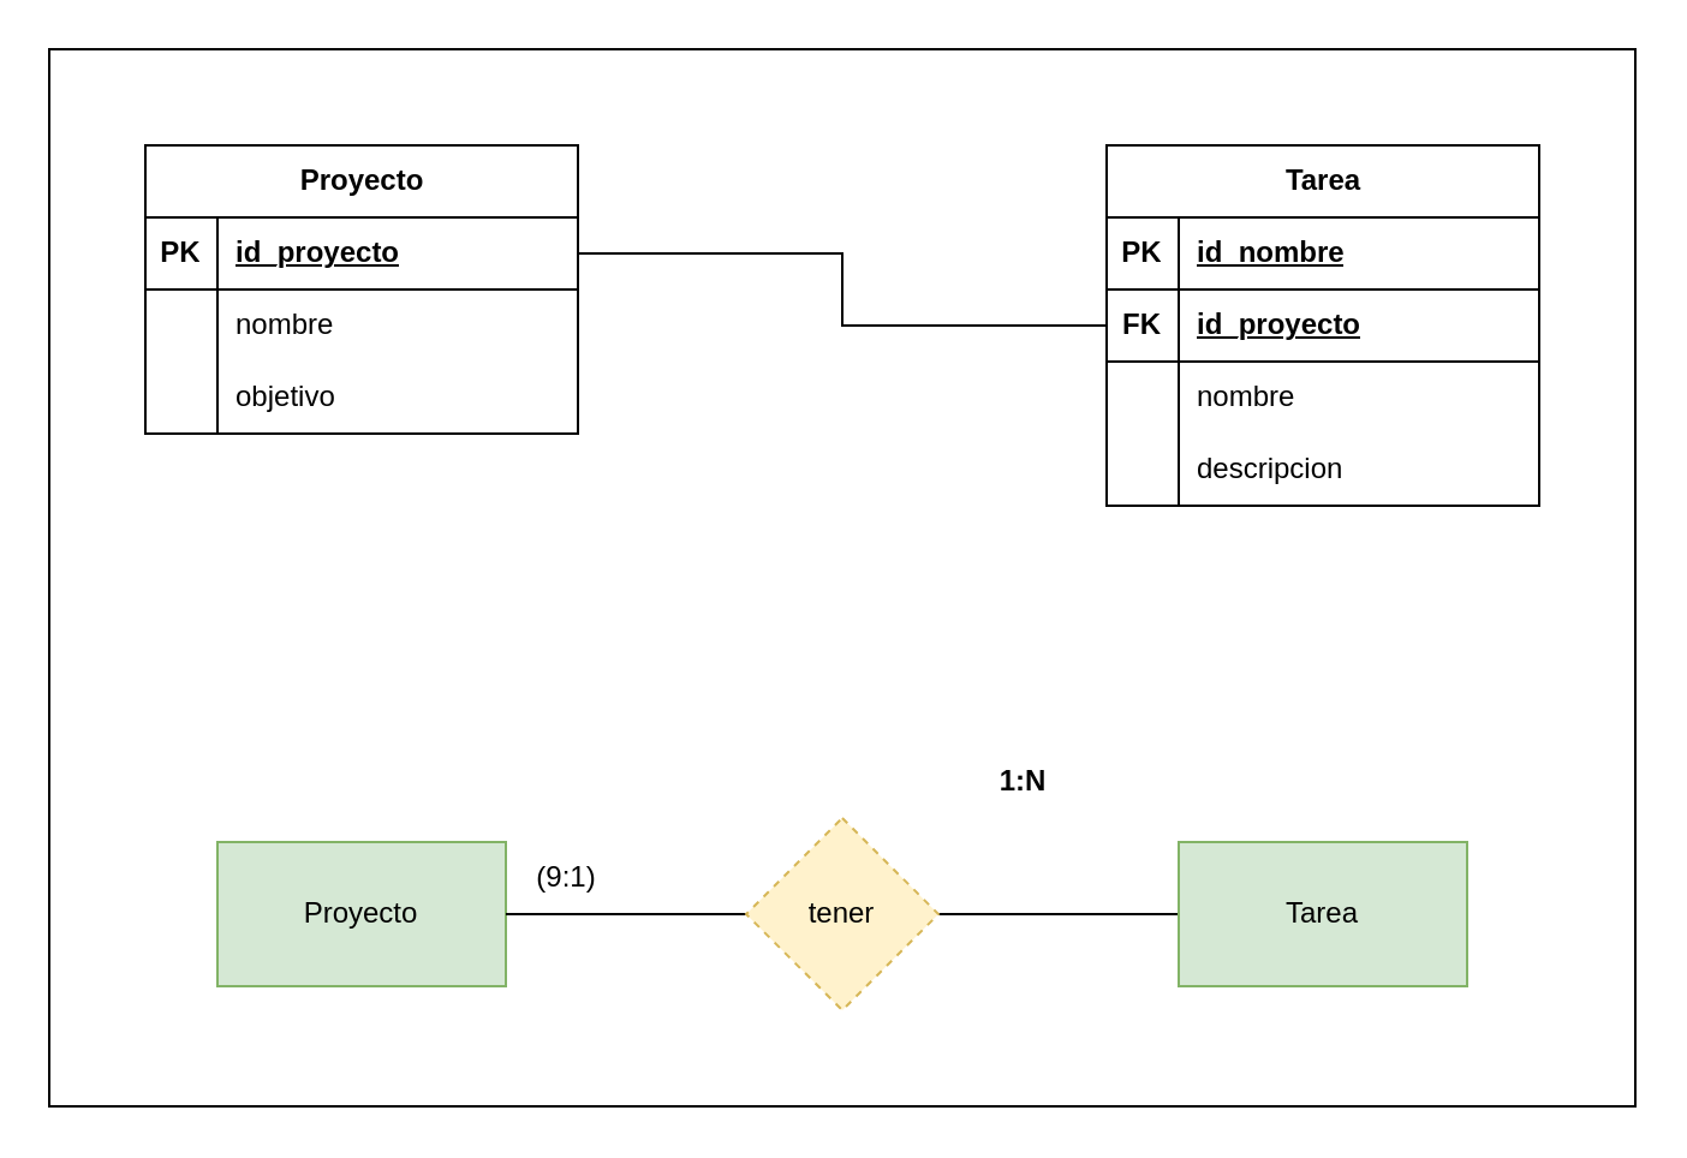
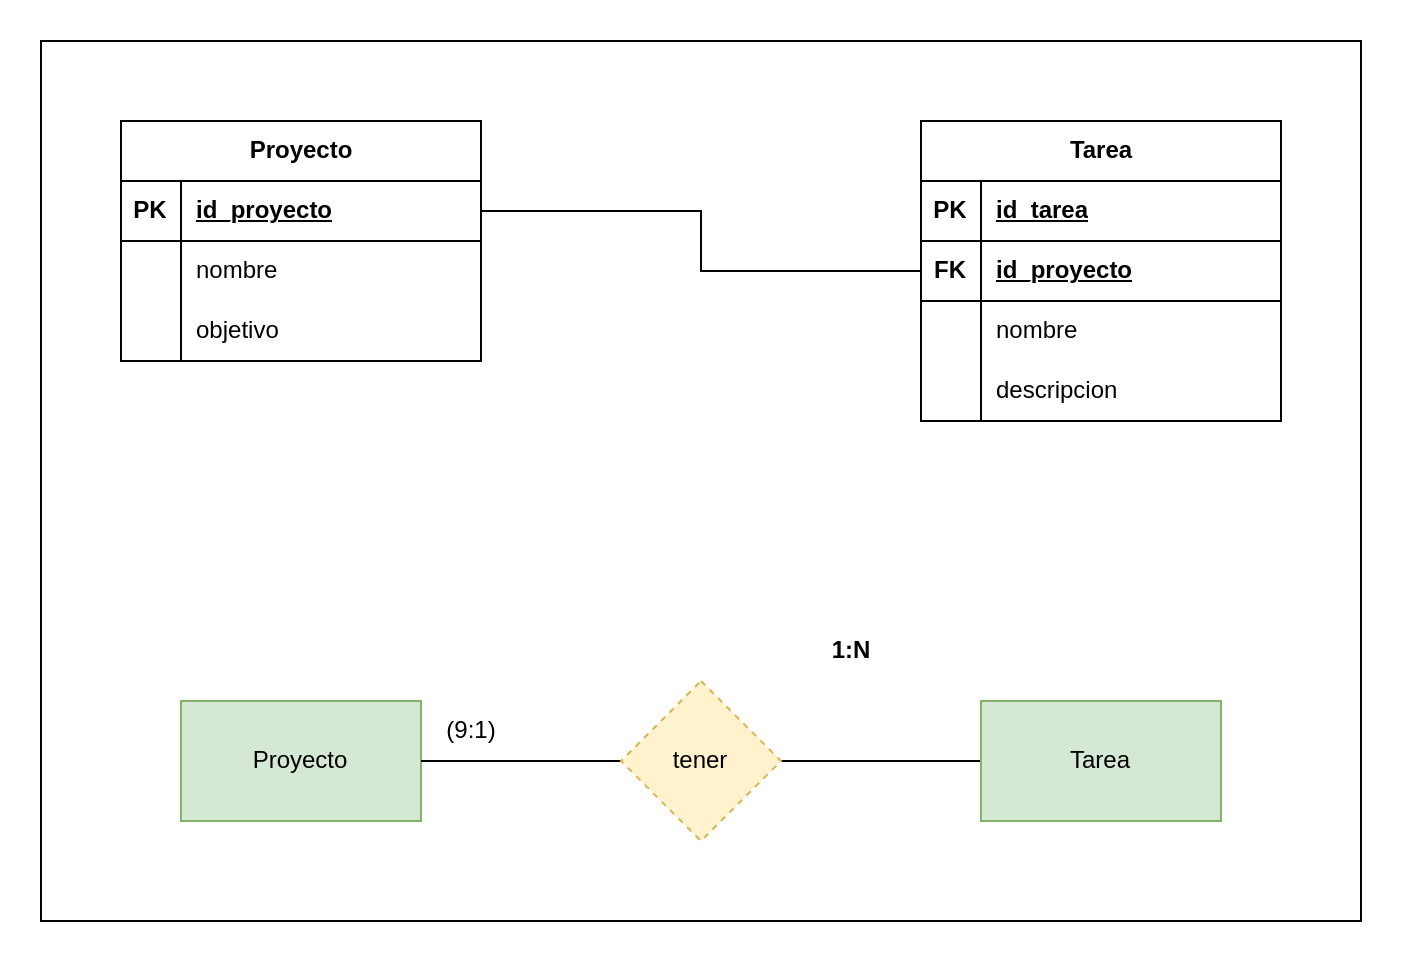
  <mxCell id="0" />
  <mxCell id="1" parent="0" />
  <mxCell id="2" value="" style="group" vertex="1" connectable="0" parent="1"><mxGeometry width="660" height="440" as="geometry" x="20" y="20" /></mxCell>
  <mxCell id="3" value="" style="rounded=0;whiteSpace=wrap;html=1;" vertex="1" parent="2"><mxGeometry width="660" height="440" as="geometry" /></mxCell>
  <mxCell id="4" value="Proyecto" style="rounded=0;whiteSpace=wrap;html=1;fillColor=#d5e8d4;strokeColor=#82b366;" vertex="1" parent="2"><mxGeometry x="70" y="330" width="120" height="60" as="geometry" /></mxCell>
  <mxCell id="5" style="edgeStyle=orthogonalEdgeStyle;rounded=0;orthogonalLoop=1;jettySize=auto;html=1;exitX=0;exitY=0.5;exitDx=0;exitDy=0;entryX=1;entryY=0.5;entryDx=0;entryDy=0;endArrow=none;startFill=0;" edge="1" parent="2" source="7" target="4"><mxGeometry relative="1" as="geometry" /></mxCell>
  <mxCell id="6" style="edgeStyle=orthogonalEdgeStyle;rounded=0;orthogonalLoop=1;jettySize=auto;html=1;exitX=1;exitY=0.5;exitDx=0;exitDy=0;entryX=0;entryY=0.5;entryDx=0;entryDy=0;endArrow=none;startFill=0;" edge="1" parent="2" source="7" target="8"><mxGeometry relative="1" as="geometry" /></mxCell>
  <mxCell id="7" value="tener" style="rhombus;whiteSpace=wrap;html=1;fillColor=#fff2cc;strokeColor=#d6b656;dashed=1;" vertex="1" parent="2"><mxGeometry x="290" y="320" width="80" height="80" as="geometry" /></mxCell>
  <mxCell id="8" value="Tarea" style="rounded=0;whiteSpace=wrap;html=1;fillColor=#d5e8d4;strokeColor=#82b366;" vertex="1" parent="2"><mxGeometry x="470" y="330" width="120" height="60" as="geometry" /></mxCell>
  <mxCell id="9" value="(9:1)" style="text;html=1;align=center;verticalAlign=middle;resizable=0;points=[];autosize=1;strokeColor=none;fillColor=none;" vertex="1" parent="2"><mxGeometry x="190" y="330" width="50" height="30" as="geometry" /></mxCell>
  <mxCell id="10" value="1:N" style="text;html=1;align=center;verticalAlign=middle;resizable=0;points=[];autosize=1;strokeColor=none;fillColor=none;fontStyle=1" vertex="1" parent="2"><mxGeometry x="385" y="290" width="40" height="30" as="geometry" /></mxCell>
  <mxCell id="11" value="Proyecto" style="shape=table;startSize=30;container=1;collapsible=1;childLayout=tableLayout;fixedRows=1;rowLines=0;fontStyle=1;align=center;resizeLast=1;html=1;" vertex="1" parent="2"><mxGeometry x="40" y="40" width="180" height="120" as="geometry" /></mxCell>
  <mxCell id="12" value="" style="shape=tableRow;horizontal=0;startSize=0;swimlaneHead=0;swimlaneBody=0;fillColor=none;collapsible=0;dropTarget=0;points=[[0,0.5],[1,0.5]];portConstraint=eastwest;top=0;left=0;right=0;bottom=1;" vertex="1" parent="11"><mxGeometry y="30" width="180" height="30" as="geometry" /></mxCell>
  <mxCell id="13" value="PK" style="shape=partialRectangle;connectable=0;fillColor=none;top=0;left=0;bottom=0;right=0;fontStyle=1;overflow=hidden;whiteSpace=wrap;html=1;" vertex="1" parent="12"><mxGeometry width="30" height="30" as="geometry"><mxRectangle width="30" height="30" as="alternateBounds" /></mxGeometry></mxCell>
  <mxCell id="14" value="id_proyecto" style="shape=partialRectangle;connectable=0;fillColor=none;top=0;left=0;bottom=0;right=0;align=left;spacingLeft=6;fontStyle=5;overflow=hidden;whiteSpace=wrap;html=1;" vertex="1" parent="12"><mxGeometry x="30" width="150" height="30" as="geometry"><mxRectangle width="150" height="30" as="alternateBounds" /></mxGeometry></mxCell>
  <mxCell id="15" value="" style="shape=tableRow;horizontal=0;startSize=0;swimlaneHead=0;swimlaneBody=0;fillColor=none;collapsible=0;dropTarget=0;points=[[0,0.5],[1,0.5]];portConstraint=eastwest;top=0;left=0;right=0;bottom=0;" vertex="1" parent="11"><mxGeometry y="60" width="180" height="30" as="geometry" /></mxCell>
  <mxCell id="16" value="" style="shape=partialRectangle;connectable=0;fillColor=none;top=0;left=0;bottom=0;right=0;editable=1;overflow=hidden;whiteSpace=wrap;html=1;" vertex="1" parent="15"><mxGeometry width="30" height="30" as="geometry"><mxRectangle width="30" height="30" as="alternateBounds" /></mxGeometry></mxCell>
  <mxCell id="17" value="nombre" style="shape=partialRectangle;connectable=0;fillColor=none;top=0;left=0;bottom=0;right=0;align=left;spacingLeft=6;overflow=hidden;whiteSpace=wrap;html=1;" vertex="1" parent="15"><mxGeometry x="30" width="150" height="30" as="geometry"><mxRectangle width="150" height="30" as="alternateBounds" /></mxGeometry></mxCell>
  <mxCell id="18" value="" style="shape=tableRow;horizontal=0;startSize=0;swimlaneHead=0;swimlaneBody=0;fillColor=none;collapsible=0;dropTarget=0;points=[[0,0.5],[1,0.5]];portConstraint=eastwest;top=0;left=0;right=0;bottom=0;" vertex="1" parent="11"><mxGeometry y="90" width="180" height="30" as="geometry" /></mxCell>
  <mxCell id="19" value="" style="shape=partialRectangle;connectable=0;fillColor=none;top=0;left=0;bottom=0;right=0;editable=1;overflow=hidden;whiteSpace=wrap;html=1;" vertex="1" parent="18"><mxGeometry width="30" height="30" as="geometry"><mxRectangle width="30" height="30" as="alternateBounds" /></mxGeometry></mxCell>
  <mxCell id="20" value="objetivo" style="shape=partialRectangle;connectable=0;fillColor=none;top=0;left=0;bottom=0;right=0;align=left;spacingLeft=6;overflow=hidden;whiteSpace=wrap;html=1;" vertex="1" parent="18"><mxGeometry x="30" width="150" height="30" as="geometry"><mxRectangle width="150" height="30" as="alternateBounds" /></mxGeometry></mxCell>
  <mxCell id="21" value="Tarea" style="shape=table;startSize=30;container=1;collapsible=1;childLayout=tableLayout;fixedRows=1;rowLines=0;fontStyle=1;align=center;resizeLast=1;html=1;" vertex="1" parent="2"><mxGeometry x="440" y="40" width="180" height="150" as="geometry" /></mxCell>
  <mxCell id="22" value="" style="shape=tableRow;horizontal=0;startSize=0;swimlaneHead=0;swimlaneBody=0;fillColor=none;collapsible=0;dropTarget=0;points=[[0,0.5],[1,0.5]];portConstraint=eastwest;top=0;left=0;right=0;bottom=1;" vertex="1" parent="21"><mxGeometry y="30" width="180" height="30" as="geometry" /></mxCell>
  <mxCell id="23" value="PK" style="shape=partialRectangle;connectable=0;fillColor=none;top=0;left=0;bottom=0;right=0;fontStyle=1;overflow=hidden;whiteSpace=wrap;html=1;" vertex="1" parent="22"><mxGeometry width="30" height="30" as="geometry"><mxRectangle width="30" height="30" as="alternateBounds" /></mxGeometry></mxCell>
- <mxCell id="24" value="id_nombre" style="shape=partialRectangle;connectable=0;fillColor=none;top=0;left=0;bottom=0;right=0;align=left;spacingLeft=6;fontStyle=5;overflow=hidden;whiteSpace=wrap;html=1;" vertex="1" parent="22"><mxGeometry x="30" width="150" height="30" as="geometry"><mxRectangle width="150" height="30" as="alternateBounds" /></mxGeometry></mxCell>
+ <mxCell id="24" value="id_tarea" style="shape=partialRectangle;connectable=0;fillColor=none;top=0;left=0;bottom=0;right=0;align=left;spacingLeft=6;fontStyle=5;overflow=hidden;whiteSpace=wrap;html=1;" vertex="1" parent="22"><mxGeometry x="30" width="150" height="30" as="geometry"><mxRectangle width="150" height="30" as="alternateBounds" /></mxGeometry></mxCell>
  <mxCell id="25" value="" style="shape=tableRow;horizontal=0;startSize=0;swimlaneHead=0;swimlaneBody=0;fillColor=none;collapsible=0;dropTarget=0;points=[[0,0.5],[1,0.5]];portConstraint=eastwest;top=0;left=0;right=0;bottom=1;" vertex="1" parent="21"><mxGeometry y="60" width="180" height="30" as="geometry" /></mxCell>
  <mxCell id="26" value="FK" style="shape=partialRectangle;connectable=0;fillColor=none;top=0;left=0;bottom=0;right=0;fontStyle=1;overflow=hidden;whiteSpace=wrap;html=1;" vertex="1" parent="25"><mxGeometry width="30" height="30" as="geometry"><mxRectangle width="30" height="30" as="alternateBounds" /></mxGeometry></mxCell>
  <mxCell id="27" value="id_proyecto" style="shape=partialRectangle;connectable=0;fillColor=none;top=0;left=0;bottom=0;right=0;align=left;spacingLeft=6;fontStyle=5;overflow=hidden;whiteSpace=wrap;html=1;" vertex="1" parent="25"><mxGeometry x="30" width="150" height="30" as="geometry"><mxRectangle width="150" height="30" as="alternateBounds" /></mxGeometry></mxCell>
  <mxCell id="28" value="" style="shape=tableRow;horizontal=0;startSize=0;swimlaneHead=0;swimlaneBody=0;fillColor=none;collapsible=0;dropTarget=0;points=[[0,0.5],[1,0.5]];portConstraint=eastwest;top=0;left=0;right=0;bottom=0;" vertex="1" parent="21"><mxGeometry y="90" width="180" height="30" as="geometry" /></mxCell>
  <mxCell id="29" value="" style="shape=partialRectangle;connectable=0;fillColor=none;top=0;left=0;bottom=0;right=0;editable=1;overflow=hidden;whiteSpace=wrap;html=1;" vertex="1" parent="28"><mxGeometry width="30" height="30" as="geometry"><mxRectangle width="30" height="30" as="alternateBounds" /></mxGeometry></mxCell>
  <mxCell id="30" value="nombre" style="shape=partialRectangle;connectable=0;fillColor=none;top=0;left=0;bottom=0;right=0;align=left;spacingLeft=6;overflow=hidden;whiteSpace=wrap;html=1;" vertex="1" parent="28"><mxGeometry x="30" width="150" height="30" as="geometry"><mxRectangle width="150" height="30" as="alternateBounds" /></mxGeometry></mxCell>
  <mxCell id="31" value="" style="shape=tableRow;horizontal=0;startSize=0;swimlaneHead=0;swimlaneBody=0;fillColor=none;collapsible=0;dropTarget=0;points=[[0,0.5],[1,0.5]];portConstraint=eastwest;top=0;left=0;right=0;bottom=0;" vertex="1" parent="21"><mxGeometry y="120" width="180" height="30" as="geometry" /></mxCell>
  <mxCell id="32" value="" style="shape=partialRectangle;connectable=0;fillColor=none;top=0;left=0;bottom=0;right=0;editable=1;overflow=hidden;whiteSpace=wrap;html=1;" vertex="1" parent="31"><mxGeometry width="30" height="30" as="geometry"><mxRectangle width="30" height="30" as="alternateBounds" /></mxGeometry></mxCell>
  <mxCell id="33" value="descripcion" style="shape=partialRectangle;connectable=0;fillColor=none;top=0;left=0;bottom=0;right=0;align=left;spacingLeft=6;overflow=hidden;whiteSpace=wrap;html=1;" vertex="1" parent="31"><mxGeometry x="30" width="150" height="30" as="geometry"><mxRectangle width="150" height="30" as="alternateBounds" /></mxGeometry></mxCell>
  <mxCell id="34" style="edgeStyle=orthogonalEdgeStyle;rounded=0;orthogonalLoop=1;jettySize=auto;html=1;exitX=1;exitY=0.5;exitDx=0;exitDy=0;entryX=0;entryY=0.5;entryDx=0;entryDy=0;endArrow=none;startFill=0;" edge="1" parent="2" source="12" target="25"><mxGeometry relative="1" as="geometry" /></mxCell>
